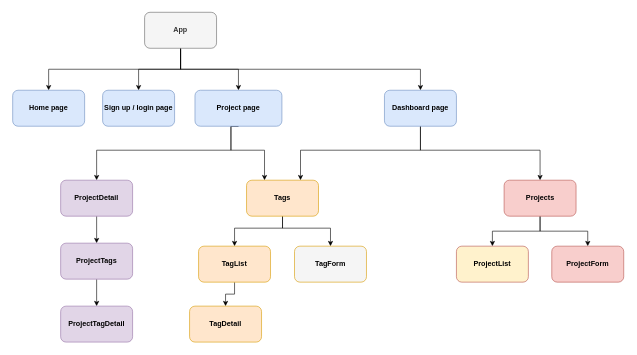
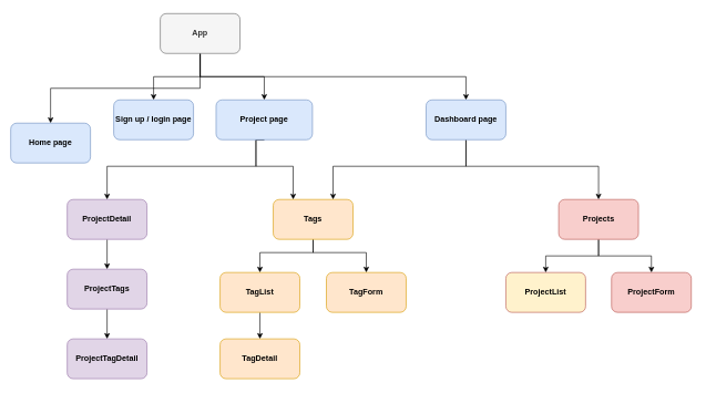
  <mxCell id="0" />
  <mxCell id="1" parent="0" />
  <mxCell id="2" style="edgeStyle=orthogonalEdgeStyle;rounded=0;orthogonalLoop=1;jettySize=auto;html=1;exitX=0.5;exitY=1;exitDx=0;exitDy=0;" edge="1" parent="1" source="6" target="7"><mxGeometry relative="1" as="geometry" /></mxCell>
  <mxCell id="3" style="edgeStyle=orthogonalEdgeStyle;rounded=0;orthogonalLoop=1;jettySize=auto;html=1;exitX=0.5;exitY=1;exitDx=0;exitDy=0;entryX=0.5;entryY=0;entryDx=0;entryDy=0;" edge="1" parent="1" source="6" target="11"><mxGeometry relative="1" as="geometry" /></mxCell>
  <mxCell id="4" style="edgeStyle=orthogonalEdgeStyle;rounded=0;orthogonalLoop=1;jettySize=auto;html=1;exitX=0.5;exitY=1;exitDx=0;exitDy=0;entryX=0.5;entryY=0;entryDx=0;entryDy=0;" edge="1" parent="1" source="6" target="10"><mxGeometry relative="1" as="geometry" /></mxCell>
  <mxCell id="5" style="edgeStyle=orthogonalEdgeStyle;rounded=0;orthogonalLoop=1;jettySize=auto;html=1;exitX=0.5;exitY=1;exitDx=0;exitDy=0;" edge="1" parent="1" source="6" target="14"><mxGeometry relative="1" as="geometry" /></mxCell>
  <mxCell id="6" value="App" style="rounded=1;whiteSpace=wrap;html=1;fillColor=#f5f5f5;fontColor=#333333;strokeColor=#666666;fontStyle=1" parent="1" vertex="1"><mxGeometry x="240" y="20" width="120" height="60" as="geometry" /></mxCell>
- <mxCell id="7" value="Home page" style="rounded=1;whiteSpace=wrap;html=1;fillColor=#dae8fc;strokeColor=#6c8ebf;fontStyle=1;labelBackgroundColor=none;verticalAlign=middle;flipH=0;flipV=1;" parent="1" vertex="1"><mxGeometry x="20" y="150" width="120" height="60" as="geometry" /></mxCell>
+ <mxCell id="7" value="Home page" style="rounded=1;whiteSpace=wrap;html=1;fillColor=#dae8fc;strokeColor=#6c8ebf;fontStyle=1;labelBackgroundColor=none;verticalAlign=middle;flipH=0;flipV=1;" parent="1" vertex="1"><mxGeometry x="15" y="185" width="120" height="60" as="geometry" /></mxCell>
  <mxCell id="8" style="edgeStyle=orthogonalEdgeStyle;rounded=0;orthogonalLoop=1;jettySize=auto;html=1;exitX=0.5;exitY=1;exitDx=0;exitDy=0;entryX=0.75;entryY=0;entryDx=0;entryDy=0;" edge="1" parent="1" source="10" target="17"><mxGeometry relative="1" as="geometry"><Array as="points"><mxPoint x="700" y="250" /><mxPoint x="500" y="250" /></Array></mxGeometry></mxCell>
  <mxCell id="9" style="edgeStyle=orthogonalEdgeStyle;rounded=0;orthogonalLoop=1;jettySize=auto;html=1;exitX=0.5;exitY=1;exitDx=0;exitDy=0;entryX=0.5;entryY=0;entryDx=0;entryDy=0;" edge="1" parent="1" source="10" target="20"><mxGeometry relative="1" as="geometry"><Array as="points"><mxPoint x="700" y="250" /><mxPoint x="900" y="250" /></Array></mxGeometry></mxCell>
  <mxCell id="10" value="Dashboard page" style="rounded=1;whiteSpace=wrap;html=1;fillColor=#dae8fc;strokeColor=#6c8ebf;fontStyle=1;labelBackgroundColor=none;verticalAlign=middle;flipH=0;flipV=1;" parent="1" vertex="1"><mxGeometry x="640" y="150" width="120" height="60" as="geometry" /></mxCell>
  <mxCell id="11" value="Sign up / login page" style="rounded=1;whiteSpace=wrap;html=1;fillColor=#dae8fc;strokeColor=#6c8ebf;fontStyle=1;labelBackgroundColor=none;verticalAlign=middle;flipH=0;flipV=1;" parent="1" vertex="1"><mxGeometry x="170" y="150" width="120" height="60" as="geometry" /></mxCell>
  <mxCell id="12" style="edgeStyle=orthogonalEdgeStyle;rounded=0;orthogonalLoop=1;jettySize=auto;html=1;exitX=0.5;exitY=1;exitDx=0;exitDy=0;entryX=0.5;entryY=0;entryDx=0;entryDy=0;" edge="1" parent="1" source="14" target="28"><mxGeometry relative="1" as="geometry"><Array as="points"><mxPoint x="384" y="250" /><mxPoint x="160" y="250" /></Array></mxGeometry></mxCell>
  <mxCell id="13" style="edgeStyle=orthogonalEdgeStyle;rounded=0;orthogonalLoop=1;jettySize=auto;html=1;exitX=0.5;exitY=1;exitDx=0;exitDy=0;entryX=0.25;entryY=0;entryDx=0;entryDy=0;" edge="1" parent="1" source="14" target="17"><mxGeometry relative="1" as="geometry"><Array as="points"><mxPoint x="384" y="250" /><mxPoint x="440" y="250" /></Array></mxGeometry></mxCell>
  <mxCell id="14" value="Project page" style="rounded=1;whiteSpace=wrap;html=1;fillColor=#dae8fc;strokeColor=#6c8ebf;fontStyle=1;labelBackgroundColor=none;verticalAlign=middle;flipH=0;flipV=1;" parent="1" vertex="1"><mxGeometry x="324" y="150" width="145" height="60" as="geometry" /></mxCell>
  <mxCell id="15" style="edgeStyle=orthogonalEdgeStyle;rounded=0;orthogonalLoop=1;jettySize=auto;html=1;exitX=0.5;exitY=1;exitDx=0;exitDy=0;entryX=0.5;entryY=0;entryDx=0;entryDy=0;" edge="1" parent="1" source="17" target="22"><mxGeometry relative="1" as="geometry"><Array as="points"><mxPoint x="470" y="380" /><mxPoint x="390" y="380" /></Array></mxGeometry></mxCell>
  <mxCell id="16" style="edgeStyle=orthogonalEdgeStyle;rounded=0;orthogonalLoop=1;jettySize=auto;html=1;exitX=0.5;exitY=1;exitDx=0;exitDy=0;entryX=0.5;entryY=0;entryDx=0;entryDy=0;" edge="1" parent="1" source="17" target="24"><mxGeometry relative="1" as="geometry"><Array as="points"><mxPoint x="470" y="380" /><mxPoint x="550" y="380" /></Array></mxGeometry></mxCell>
  <mxCell id="17" value="Tags" style="rounded=1;whiteSpace=wrap;html=1;fillColor=#ffe6cc;strokeColor=#d79b00;fontStyle=1;labelBackgroundColor=none;verticalAlign=middle;flipH=0;flipV=1;" vertex="1" parent="1"><mxGeometry x="410" y="300" width="120" height="60" as="geometry" /></mxCell>
  <mxCell id="18" value="" style="edgeStyle=orthogonalEdgeStyle;rounded=0;orthogonalLoop=1;jettySize=auto;html=1;exitX=0.5;exitY=1;exitDx=0;exitDy=0;" edge="1" parent="1" source="20" target="25"><mxGeometry relative="1" as="geometry" /></mxCell>
  <mxCell id="19" style="edgeStyle=orthogonalEdgeStyle;rounded=0;orthogonalLoop=1;jettySize=auto;html=1;exitX=0.5;exitY=1;exitDx=0;exitDy=0;entryX=0.5;entryY=0;entryDx=0;entryDy=0;" edge="1" parent="1" source="20" target="26"><mxGeometry relative="1" as="geometry" /></mxCell>
  <mxCell id="20" value="Projects" style="rounded=1;whiteSpace=wrap;html=1;fillColor=#f8cecc;strokeColor=#b85450;fontStyle=1;labelBackgroundColor=none;verticalAlign=middle;flipH=0;flipV=1;" vertex="1" parent="1"><mxGeometry x="839.5" y="300" width="120" height="60" as="geometry" /></mxCell>
  <mxCell id="21" style="edgeStyle=orthogonalEdgeStyle;rounded=0;orthogonalLoop=1;jettySize=auto;html=1;exitX=0.5;exitY=1;exitDx=0;exitDy=0;" edge="1" parent="1" source="22" target="23"><mxGeometry relative="1" as="geometry" /></mxCell>
  <mxCell id="22" value="TagList" style="rounded=1;whiteSpace=wrap;html=1;fillColor=#ffe6cc;strokeColor=#d79b00;fontStyle=1;labelBackgroundColor=none;verticalAlign=middle;flipH=0;flipV=1;" vertex="1" parent="1"><mxGeometry x="330" y="410" width="120" height="60" as="geometry" /></mxCell>
- <mxCell id="23" value="TagDetail" style="rounded=1;whiteSpace=wrap;html=1;fillColor=#ffe6cc;strokeColor=#d79b00;fontStyle=1;labelBackgroundColor=none;verticalAlign=middle;flipH=0;flipV=1;" vertex="1" parent="1"><mxGeometry x="315" y="510" width="120" height="60" as="geometry" /></mxCell>
- <mxCell id="24" value="TagForm" style="whiteSpace=wrap;html=1;fillColor=#f5f5f5;strokeColor=#d79b00;rounded=1;fontStyle=1;labelBackgroundColor=none;" vertex="1" parent="1"><mxGeometry x="490" y="410" width="120" height="60" as="geometry" /></mxCell>
+ <mxCell id="23" value="TagDetail" style="rounded=1;whiteSpace=wrap;html=1;fillColor=#ffe6cc;strokeColor=#d79b00;fontStyle=1;labelBackgroundColor=none;verticalAlign=middle;flipH=0;flipV=1;" vertex="1" parent="1"><mxGeometry x="330" y="510" width="120" height="60" as="geometry" /></mxCell>
+ <mxCell id="24" value="TagForm" style="whiteSpace=wrap;html=1;fillColor=#ffe6cc;strokeColor=#d79b00;rounded=1;fontStyle=1;labelBackgroundColor=none;" vertex="1" parent="1"><mxGeometry x="490" y="410" width="120" height="60" as="geometry" /></mxCell>
  <mxCell id="25" value="ProjectList" style="rounded=1;whiteSpace=wrap;html=1;fillColor=#fff2cc;strokeColor=#b85450;fontStyle=1;labelBackgroundColor=none;verticalAlign=middle;flipH=0;flipV=1;" vertex="1" parent="1"><mxGeometry x="760" y="410" width="120" height="60" as="geometry" /></mxCell>
  <mxCell id="26" value="ProjectForm" style="rounded=1;whiteSpace=wrap;html=1;fillColor=#f8cecc;strokeColor=#b85450;fontStyle=1;labelBackgroundColor=none;verticalAlign=middle;flipH=0;flipV=1;" vertex="1" parent="1"><mxGeometry x="919" y="410" width="120" height="60" as="geometry" /></mxCell>
  <mxCell id="27" value="" style="edgeStyle=orthogonalEdgeStyle;rounded=0;orthogonalLoop=1;jettySize=auto;html=1;" edge="1" parent="1" source="28" target="30"><mxGeometry relative="1" as="geometry" /></mxCell>
  <mxCell id="28" value="ProjectDetail" style="rounded=1;whiteSpace=wrap;html=1;fillColor=#e1d5e7;strokeColor=#9673a6;fontStyle=1;labelBackgroundColor=none;verticalAlign=middle;flipH=0;flipV=1;" vertex="1" parent="1"><mxGeometry x="100" y="300" width="120" height="60" as="geometry" /></mxCell>
  <mxCell id="29" value="" style="edgeStyle=orthogonalEdgeStyle;rounded=0;orthogonalLoop=1;jettySize=auto;html=1;" edge="1" parent="1" source="30" target="31"><mxGeometry relative="1" as="geometry" /></mxCell>
  <mxCell id="30" value="ProjectTags" style="rounded=1;whiteSpace=wrap;html=1;fillColor=#e1d5e7;strokeColor=#9673a6;fontStyle=1;labelBackgroundColor=none;verticalAlign=middle;flipH=0;flipV=1;" vertex="1" parent="1"><mxGeometry x="100" y="405" width="120" height="60" as="geometry" /></mxCell>
  <mxCell id="31" value="ProjectTagDetail" style="rounded=1;whiteSpace=wrap;html=1;fillColor=#e1d5e7;strokeColor=#9673a6;fontStyle=1;labelBackgroundColor=none;verticalAlign=middle;flipH=0;flipV=1;" vertex="1" parent="1"><mxGeometry x="100" y="510" width="120" height="60" as="geometry" /></mxCell>
